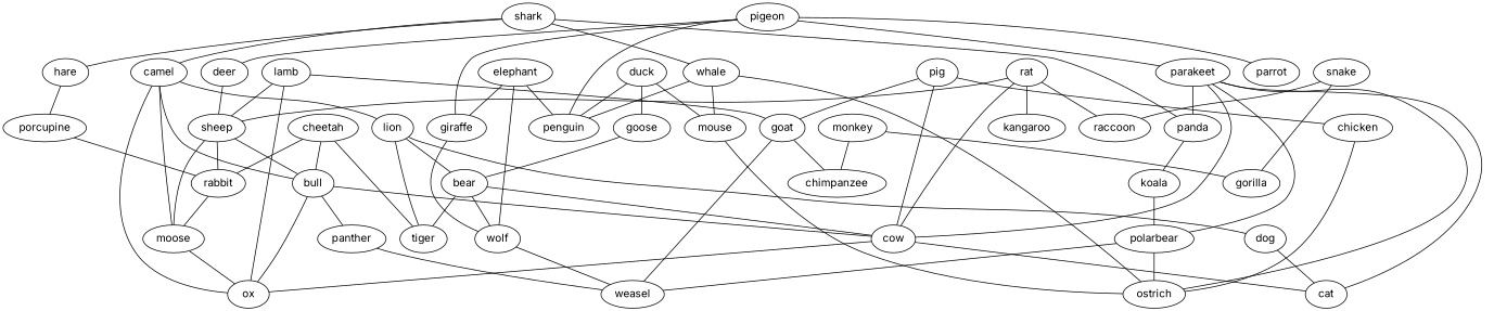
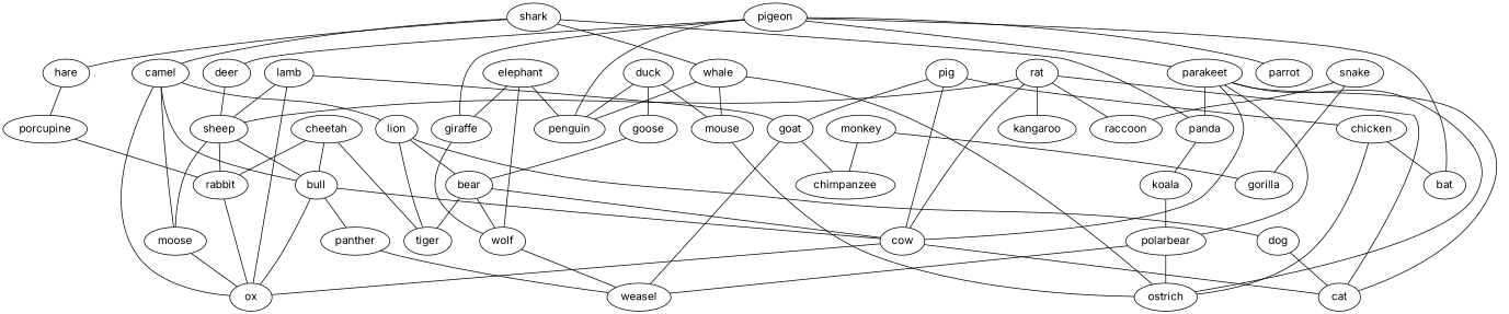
  strict graph {
    fontname=Inter
    node [fontname=Inter]
    edge [fontname=Inter weight=1]
    shark
    camel
    hare
    panda
    whale
    moose
    lion
    bull
    ox
    porcupine
    koala
    penguin
    mouse
    ostrich
    bear
    tiger
    dog
    giraffe
    wolf
    cow
    panther
    rabbit
    polarbear
    cat
    weasel
    pigeon
    deer
    parakeet
+   bat
    parrot
    sheep
    duck
    goose
    snake
    gorilla
    raccoon
    pig
    chicken
    goat
    chimpanzee
    lamb
    monkey
    elephant
    cheetah
    rat
    kangaroo
    shark -- camel
    shark -- hare
    shark -- panda
    shark -- whale
    camel -- moose
    camel -- lion
    camel -- bull
    camel -- ox
    hare -- porcupine
    panda -- koala
    whale -- penguin
    whale -- mouse
    whale -- ostrich
    moose -- ox
    lion -- bear
    lion -- tiger
    lion -- dog
    bull -- ox
    bull -- cow
    bull -- panther
    porcupine -- rabbit
    koala -- polarbear
    mouse -- ostrich
    bear -- tiger
    bear -- wolf
    bear -- cow
    dog -- cat
    giraffe -- wolf
    wolf -- weasel
    cow -- ox
    cow -- cat
    panther -- weasel
-   rabbit -- moose
+   rabbit -- ox
    polarbear -- ostrich
    polarbear -- weasel
    pigeon -- penguin
    pigeon -- giraffe
    pigeon -- deer
    pigeon -- parakeet
+   pigeon -- bat
    pigeon -- parrot
    deer -- sheep
    parakeet -- panda
    parakeet -- ostrich
    parakeet -- cow
    parakeet -- polarbear
    parakeet -- cat
    sheep -- moose
    sheep -- bull
    sheep -- rabbit
    duck -- penguin
    duck -- mouse
    duck -- goose
    goose -- bear
    snake -- gorilla
    snake -- raccoon
    pig -- cow
    pig -- chicken
    pig -- goat
    chicken -- ostrich
+   chicken -- bat
    goat -- weasel
    goat -- chimpanzee
    lamb -- ox
    lamb -- sheep
    lamb -- goat
    monkey -- gorilla
    monkey -- chimpanzee
    elephant -- penguin
    elephant -- giraffe
    elephant -- wolf
    cheetah -- bull
    cheetah -- tiger
    cheetah -- rabbit
    rat -- cow
+   rat -- cat
    rat -- sheep
    rat -- raccoon
    rat -- kangaroo
  }
